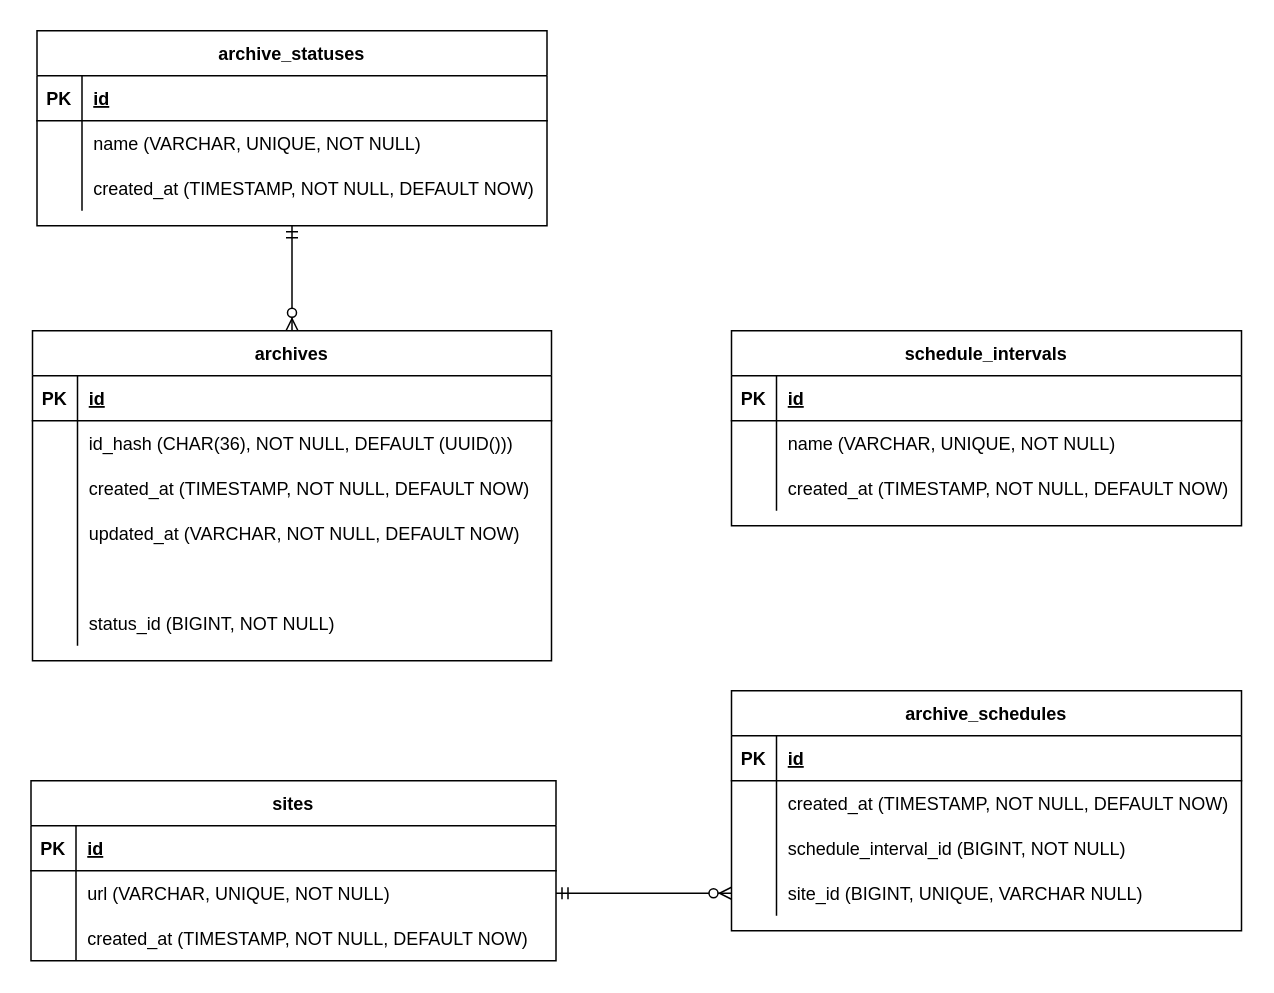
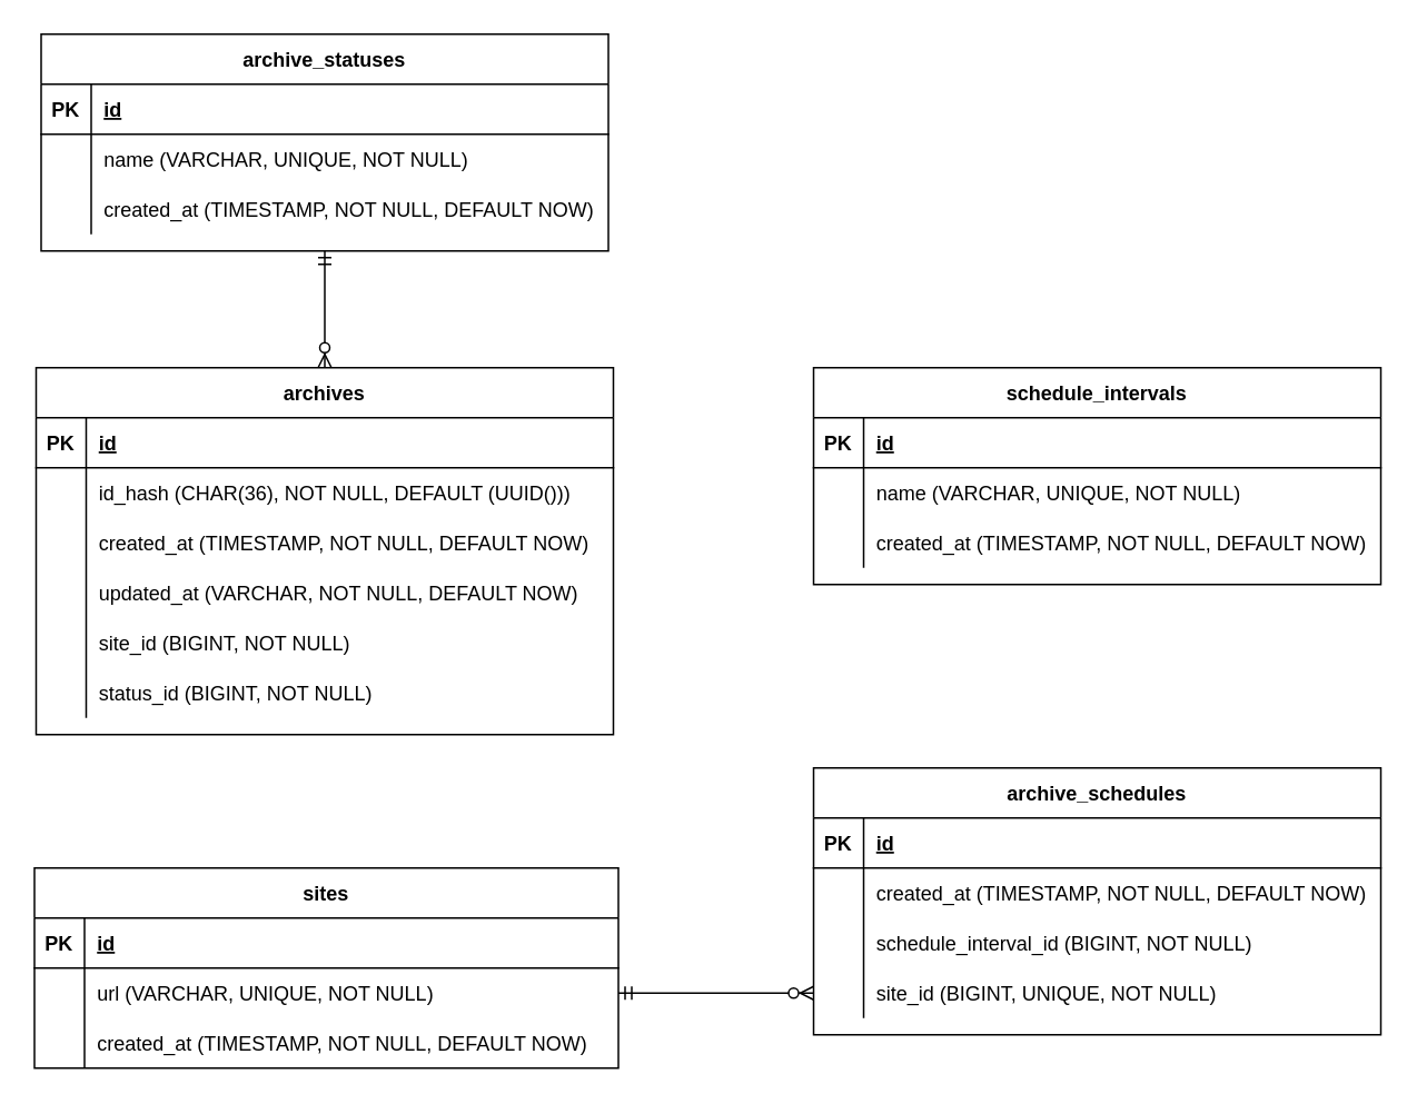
  <mxCell id="0" />
  <mxCell id="1" parent="0" />
  <mxCell id="2" value="archive_schedules" style="shape=table;startSize=30;container=1;collapsible=1;childLayout=tableLayout;fixedRows=1;rowLines=0;fontStyle=1;align=center;resizeLast=1;" vertex="1" parent="1"><mxGeometry x="487" y="460" width="340" height="160" as="geometry" /></mxCell>
  <mxCell id="3" value="" style="shape=partialRectangle;collapsible=0;dropTarget=0;pointerEvents=0;fillColor=none;top=0;left=0;bottom=1;right=0;points=[[0,0.5],[1,0.5]];portConstraint=eastwest;" vertex="1" parent="2"><mxGeometry y="30" width="340" height="30" as="geometry" /></mxCell>
  <mxCell id="4" value="PK" style="shape=partialRectangle;connectable=0;fillColor=none;top=0;left=0;bottom=0;right=0;fontStyle=1;overflow=hidden;" vertex="1" parent="3"><mxGeometry width="30" height="30" as="geometry" /></mxCell>
  <mxCell id="5" value="id" style="shape=partialRectangle;connectable=0;fillColor=none;top=0;left=0;bottom=0;right=0;align=left;spacingLeft=6;fontStyle=5;overflow=hidden;" vertex="1" parent="3"><mxGeometry x="30" width="310" height="30" as="geometry" /></mxCell>
  <mxCell id="6" value="" style="shape=partialRectangle;collapsible=0;dropTarget=0;pointerEvents=0;fillColor=none;top=0;left=0;bottom=0;right=0;points=[[0,0.5],[1,0.5]];portConstraint=eastwest;" vertex="1" parent="2"><mxGeometry y="60" width="340" height="30" as="geometry" /></mxCell>
  <mxCell id="7" value="" style="shape=partialRectangle;connectable=0;fillColor=none;top=0;left=0;bottom=0;right=0;editable=1;overflow=hidden;" vertex="1" parent="6"><mxGeometry width="30" height="30" as="geometry" /></mxCell>
  <mxCell id="8" value="created_at (TIMESTAMP, NOT NULL, DEFAULT NOW)" style="shape=partialRectangle;connectable=0;fillColor=none;top=0;left=0;bottom=0;right=0;align=left;spacingLeft=6;overflow=hidden;" vertex="1" parent="6"><mxGeometry x="30" width="310" height="30" as="geometry" /></mxCell>
  <mxCell id="9" value="" style="shape=partialRectangle;collapsible=0;dropTarget=0;pointerEvents=0;fillColor=none;top=0;left=0;bottom=0;right=0;points=[[0,0.5],[1,0.5]];portConstraint=eastwest;" vertex="1" parent="2"><mxGeometry y="90" width="340" height="30" as="geometry" /></mxCell>
  <mxCell id="10" value="" style="shape=partialRectangle;connectable=0;fillColor=none;top=0;left=0;bottom=0;right=0;editable=1;overflow=hidden;" vertex="1" parent="9"><mxGeometry width="30" height="30" as="geometry" /></mxCell>
  <mxCell id="11" value="schedule_interval_id (BIGINT, NOT NULL)" style="shape=partialRectangle;connectable=0;fillColor=none;top=0;left=0;bottom=0;right=0;align=left;spacingLeft=6;overflow=hidden;" vertex="1" parent="9"><mxGeometry x="30" width="310" height="30" as="geometry" /></mxCell>
  <mxCell id="12" value="" style="shape=partialRectangle;collapsible=0;dropTarget=0;pointerEvents=0;fillColor=none;top=0;left=0;bottom=0;right=0;points=[[0,0.5],[1,0.5]];portConstraint=eastwest;" vertex="1" parent="2"><mxGeometry y="120" width="340" height="30" as="geometry" /></mxCell>
  <mxCell id="13" value="" style="shape=partialRectangle;connectable=0;fillColor=none;top=0;left=0;bottom=0;right=0;editable=1;overflow=hidden;" vertex="1" parent="12"><mxGeometry width="30" height="30" as="geometry" /></mxCell>
- <mxCell id="14" value="site_id (BIGINT, UNIQUE, VARCHAR NULL)" style="shape=partialRectangle;connectable=0;fillColor=none;top=0;left=0;bottom=0;right=0;align=left;spacingLeft=6;overflow=hidden;" vertex="1" parent="12"><mxGeometry x="30" width="310" height="30" as="geometry" /></mxCell>
+ <mxCell id="14" value="site_id (BIGINT, UNIQUE, NOT NULL)" style="shape=partialRectangle;connectable=0;fillColor=none;top=0;left=0;bottom=0;right=0;align=left;spacingLeft=6;overflow=hidden;" vertex="1" parent="12"><mxGeometry x="30" width="310" height="30" as="geometry" /></mxCell>
  <mxCell id="15" value="sites" style="shape=table;startSize=30;container=1;collapsible=1;childLayout=tableLayout;fixedRows=1;rowLines=0;fontStyle=1;align=center;resizeLast=1;" vertex="1" parent="1"><mxGeometry x="20" y="520" width="350" height="120" as="geometry" /></mxCell>
  <mxCell id="16" value="" style="shape=partialRectangle;collapsible=0;dropTarget=0;pointerEvents=0;fillColor=none;top=0;left=0;bottom=1;right=0;points=[[0,0.5],[1,0.5]];portConstraint=eastwest;" vertex="1" parent="15"><mxGeometry y="30" width="350" height="30" as="geometry" /></mxCell>
  <mxCell id="17" value="PK" style="shape=partialRectangle;connectable=0;fillColor=none;top=0;left=0;bottom=0;right=0;fontStyle=1;overflow=hidden;" vertex="1" parent="16"><mxGeometry width="30" height="30" as="geometry" /></mxCell>
  <mxCell id="18" value="id" style="shape=partialRectangle;connectable=0;fillColor=none;top=0;left=0;bottom=0;right=0;align=left;spacingLeft=6;fontStyle=5;overflow=hidden;" vertex="1" parent="16"><mxGeometry x="30" width="320" height="30" as="geometry" /></mxCell>
  <mxCell id="19" value="" style="shape=partialRectangle;collapsible=0;dropTarget=0;pointerEvents=0;fillColor=none;top=0;left=0;bottom=0;right=0;points=[[0,0.5],[1,0.5]];portConstraint=eastwest;" vertex="1" parent="15"><mxGeometry y="60" width="350" height="30" as="geometry" /></mxCell>
  <mxCell id="20" value="" style="shape=partialRectangle;connectable=0;fillColor=none;top=0;left=0;bottom=0;right=0;editable=1;overflow=hidden;" vertex="1" parent="19"><mxGeometry width="30" height="30" as="geometry" /></mxCell>
  <mxCell id="21" value="url (VARCHAR, UNIQUE, NOT NULL)" style="shape=partialRectangle;connectable=0;fillColor=none;top=0;left=0;bottom=0;right=0;align=left;spacingLeft=6;overflow=hidden;" vertex="1" parent="19"><mxGeometry x="30" width="320" height="30" as="geometry" /></mxCell>
  <mxCell id="22" value="" style="shape=partialRectangle;collapsible=0;dropTarget=0;pointerEvents=0;fillColor=none;top=0;left=0;bottom=0;right=0;points=[[0,0.5],[1,0.5]];portConstraint=eastwest;" vertex="1" parent="15"><mxGeometry y="90" width="350" height="30" as="geometry" /></mxCell>
  <mxCell id="23" value="" style="shape=partialRectangle;connectable=0;fillColor=none;top=0;left=0;bottom=0;right=0;editable=1;overflow=hidden;" vertex="1" parent="22"><mxGeometry width="30" height="30" as="geometry" /></mxCell>
  <mxCell id="24" value="created_at (TIMESTAMP, NOT NULL, DEFAULT NOW)" style="shape=partialRectangle;connectable=0;fillColor=none;top=0;left=0;bottom=0;right=0;align=left;spacingLeft=6;overflow=hidden;" vertex="1" parent="22"><mxGeometry x="30" width="320" height="30" as="geometry" /></mxCell>
  <mxCell id="25" value="archive_statuses" style="shape=table;startSize=30;container=1;collapsible=1;childLayout=tableLayout;fixedRows=1;rowLines=0;fontStyle=1;align=center;resizeLast=1;" vertex="1" parent="1"><mxGeometry x="24" y="20" width="340" height="130" as="geometry" /></mxCell>
  <mxCell id="26" value="" style="shape=partialRectangle;collapsible=0;dropTarget=0;pointerEvents=0;fillColor=none;top=0;left=0;bottom=1;right=0;points=[[0,0.5],[1,0.5]];portConstraint=eastwest;" vertex="1" parent="25"><mxGeometry y="30" width="340" height="30" as="geometry" /></mxCell>
  <mxCell id="27" value="PK" style="shape=partialRectangle;connectable=0;fillColor=none;top=0;left=0;bottom=0;right=0;fontStyle=1;overflow=hidden;" vertex="1" parent="26"><mxGeometry width="30" height="30" as="geometry" /></mxCell>
  <mxCell id="28" value="id" style="shape=partialRectangle;connectable=0;fillColor=none;top=0;left=0;bottom=0;right=0;align=left;spacingLeft=6;fontStyle=5;overflow=hidden;" vertex="1" parent="26"><mxGeometry x="30" width="310" height="30" as="geometry" /></mxCell>
  <mxCell id="29" value="" style="shape=partialRectangle;collapsible=0;dropTarget=0;pointerEvents=0;fillColor=none;top=0;left=0;bottom=0;right=0;points=[[0,0.5],[1,0.5]];portConstraint=eastwest;" vertex="1" parent="25"><mxGeometry y="60" width="340" height="30" as="geometry" /></mxCell>
  <mxCell id="30" value="" style="shape=partialRectangle;connectable=0;fillColor=none;top=0;left=0;bottom=0;right=0;editable=1;overflow=hidden;" vertex="1" parent="29"><mxGeometry width="30" height="30" as="geometry" /></mxCell>
  <mxCell id="31" value="name (VARCHAR, UNIQUE, NOT NULL)" style="shape=partialRectangle;connectable=0;fillColor=none;top=0;left=0;bottom=0;right=0;align=left;spacingLeft=6;overflow=hidden;" vertex="1" parent="29"><mxGeometry x="30" width="310" height="30" as="geometry" /></mxCell>
  <mxCell id="32" value="" style="shape=partialRectangle;collapsible=0;dropTarget=0;pointerEvents=0;fillColor=none;top=0;left=0;bottom=0;right=0;points=[[0,0.5],[1,0.5]];portConstraint=eastwest;" vertex="1" parent="25"><mxGeometry y="90" width="340" height="30" as="geometry" /></mxCell>
  <mxCell id="33" value="" style="shape=partialRectangle;connectable=0;fillColor=none;top=0;left=0;bottom=0;right=0;editable=1;overflow=hidden;" vertex="1" parent="32"><mxGeometry width="30" height="30" as="geometry" /></mxCell>
  <mxCell id="34" value="created_at (TIMESTAMP, NOT NULL, DEFAULT NOW)" style="shape=partialRectangle;connectable=0;fillColor=none;top=0;left=0;bottom=0;right=0;align=left;spacingLeft=6;overflow=hidden;" vertex="1" parent="32"><mxGeometry x="30" width="310" height="30" as="geometry" /></mxCell>
  <mxCell id="35" value="archives" style="shape=table;startSize=30;container=1;collapsible=1;childLayout=tableLayout;fixedRows=1;rowLines=0;fontStyle=1;align=center;resizeLast=1;" vertex="1" parent="1"><mxGeometry x="21" y="220" width="346" height="220" as="geometry" /></mxCell>
  <mxCell id="36" value="" style="shape=partialRectangle;collapsible=0;dropTarget=0;pointerEvents=0;fillColor=none;top=0;left=0;bottom=1;right=0;points=[[0,0.5],[1,0.5]];portConstraint=eastwest;" vertex="1" parent="35"><mxGeometry y="30" width="346" height="30" as="geometry" /></mxCell>
  <mxCell id="37" value="PK" style="shape=partialRectangle;connectable=0;fillColor=none;top=0;left=0;bottom=0;right=0;fontStyle=1;overflow=hidden;" vertex="1" parent="36"><mxGeometry width="30" height="30" as="geometry" /></mxCell>
  <mxCell id="38" value="id" style="shape=partialRectangle;connectable=0;fillColor=none;top=0;left=0;bottom=0;right=0;align=left;spacingLeft=6;fontStyle=5;overflow=hidden;" vertex="1" parent="36"><mxGeometry x="30" width="316" height="30" as="geometry" /></mxCell>
  <mxCell id="39" value="" style="shape=partialRectangle;collapsible=0;dropTarget=0;pointerEvents=0;fillColor=none;top=0;left=0;bottom=0;right=0;points=[[0,0.5],[1,0.5]];portConstraint=eastwest;" vertex="1" parent="35"><mxGeometry y="60" width="346" height="30" as="geometry" /></mxCell>
  <mxCell id="40" value="" style="shape=partialRectangle;connectable=0;fillColor=none;top=0;left=0;bottom=0;right=0;editable=1;overflow=hidden;" vertex="1" parent="39"><mxGeometry width="30" height="30" as="geometry" /></mxCell>
  <mxCell id="41" value="id_hash (CHAR(36), NOT NULL, DEFAULT (UUID()))" style="shape=partialRectangle;connectable=0;fillColor=none;top=0;left=0;bottom=0;right=0;align=left;spacingLeft=6;overflow=hidden;" vertex="1" parent="39"><mxGeometry x="30" width="316" height="30" as="geometry" /></mxCell>
  <mxCell id="42" value="" style="shape=partialRectangle;collapsible=0;dropTarget=0;pointerEvents=0;fillColor=none;top=0;left=0;bottom=0;right=0;points=[[0,0.5],[1,0.5]];portConstraint=eastwest;" vertex="1" parent="35"><mxGeometry y="90" width="346" height="30" as="geometry" /></mxCell>
  <mxCell id="43" value="" style="shape=partialRectangle;connectable=0;fillColor=none;top=0;left=0;bottom=0;right=0;editable=1;overflow=hidden;" vertex="1" parent="42"><mxGeometry width="30" height="30" as="geometry" /></mxCell>
  <mxCell id="44" value="created_at (TIMESTAMP, NOT NULL, DEFAULT NOW)" style="shape=partialRectangle;connectable=0;fillColor=none;top=0;left=0;bottom=0;right=0;align=left;spacingLeft=6;overflow=hidden;" vertex="1" parent="42"><mxGeometry x="30" width="316" height="30" as="geometry" /></mxCell>
  <mxCell id="45" value="" style="shape=partialRectangle;collapsible=0;dropTarget=0;pointerEvents=0;fillColor=none;top=0;left=0;bottom=0;right=0;points=[[0,0.5],[1,0.5]];portConstraint=eastwest;" vertex="1" parent="35"><mxGeometry y="120" width="346" height="30" as="geometry" /></mxCell>
  <mxCell id="46" value="" style="shape=partialRectangle;connectable=0;fillColor=none;top=0;left=0;bottom=0;right=0;editable=1;overflow=hidden;" vertex="1" parent="45"><mxGeometry width="30" height="30" as="geometry" /></mxCell>
  <mxCell id="47" value="updated_at (VARCHAR, NOT NULL, DEFAULT NOW)" style="shape=partialRectangle;connectable=0;fillColor=none;top=0;left=0;bottom=0;right=0;align=left;spacingLeft=6;overflow=hidden;" vertex="1" parent="45"><mxGeometry x="30" width="316" height="30" as="geometry" /></mxCell>
  <mxCell id="48" value="" style="shape=partialRectangle;collapsible=0;dropTarget=0;pointerEvents=0;fillColor=none;top=0;left=0;bottom=0;right=0;points=[[0,0.5],[1,0.5]];portConstraint=eastwest;" vertex="1" parent="35"><mxGeometry y="150" width="346" height="30" as="geometry" /></mxCell>
  <mxCell id="49" value="" style="shape=partialRectangle;connectable=0;fillColor=none;top=0;left=0;bottom=0;right=0;editable=1;overflow=hidden;" vertex="1" parent="48"><mxGeometry width="30" height="30" as="geometry" /></mxCell>
+ <mxCell id="50" value="site_id (BIGINT, NOT NULL)" style="shape=partialRectangle;connectable=0;fillColor=none;top=0;left=0;bottom=0;right=0;align=left;spacingLeft=6;overflow=hidden;" vertex="1" parent="48"><mxGeometry x="30" width="316" height="30" as="geometry" /></mxCell>
  <mxCell id="51" value="" style="shape=partialRectangle;collapsible=0;dropTarget=0;pointerEvents=0;fillColor=none;top=0;left=0;bottom=0;right=0;points=[[0,0.5],[1,0.5]];portConstraint=eastwest;" vertex="1" parent="35"><mxGeometry y="180" width="346" height="30" as="geometry" /></mxCell>
  <mxCell id="52" value="" style="shape=partialRectangle;connectable=0;fillColor=none;top=0;left=0;bottom=0;right=0;editable=1;overflow=hidden;" vertex="1" parent="51"><mxGeometry width="30" height="30" as="geometry" /></mxCell>
  <mxCell id="53" value="status_id (BIGINT, NOT NULL)" style="shape=partialRectangle;connectable=0;fillColor=none;top=0;left=0;bottom=0;right=0;align=left;spacingLeft=6;overflow=hidden;" vertex="1" parent="51"><mxGeometry x="30" width="316" height="30" as="geometry" /></mxCell>
  <mxCell id="54" value="schedule_intervals" style="shape=table;startSize=30;container=1;collapsible=1;childLayout=tableLayout;fixedRows=1;rowLines=0;fontStyle=1;align=center;resizeLast=1;" vertex="1" parent="1"><mxGeometry x="487" y="220" width="340" height="130" as="geometry" /></mxCell>
  <mxCell id="55" value="" style="shape=partialRectangle;collapsible=0;dropTarget=0;pointerEvents=0;fillColor=none;top=0;left=0;bottom=1;right=0;points=[[0,0.5],[1,0.5]];portConstraint=eastwest;" vertex="1" parent="54"><mxGeometry y="30" width="340" height="30" as="geometry" /></mxCell>
  <mxCell id="56" value="PK" style="shape=partialRectangle;connectable=0;fillColor=none;top=0;left=0;bottom=0;right=0;fontStyle=1;overflow=hidden;" vertex="1" parent="55"><mxGeometry width="30" height="30" as="geometry" /></mxCell>
  <mxCell id="57" value="id" style="shape=partialRectangle;connectable=0;fillColor=none;top=0;left=0;bottom=0;right=0;align=left;spacingLeft=6;fontStyle=5;overflow=hidden;" vertex="1" parent="55"><mxGeometry x="30" width="310" height="30" as="geometry" /></mxCell>
  <mxCell id="58" value="" style="shape=partialRectangle;collapsible=0;dropTarget=0;pointerEvents=0;fillColor=none;top=0;left=0;bottom=0;right=0;points=[[0,0.5],[1,0.5]];portConstraint=eastwest;" vertex="1" parent="54"><mxGeometry y="60" width="340" height="30" as="geometry" /></mxCell>
  <mxCell id="59" value="" style="shape=partialRectangle;connectable=0;fillColor=none;top=0;left=0;bottom=0;right=0;editable=1;overflow=hidden;" vertex="1" parent="58"><mxGeometry width="30" height="30" as="geometry" /></mxCell>
  <mxCell id="60" value="name (VARCHAR, UNIQUE, NOT NULL)" style="shape=partialRectangle;connectable=0;fillColor=none;top=0;left=0;bottom=0;right=0;align=left;spacingLeft=6;overflow=hidden;" vertex="1" parent="58"><mxGeometry x="30" width="310" height="30" as="geometry" /></mxCell>
  <mxCell id="61" value="" style="shape=partialRectangle;collapsible=0;dropTarget=0;pointerEvents=0;fillColor=none;top=0;left=0;bottom=0;right=0;points=[[0,0.5],[1,0.5]];portConstraint=eastwest;" vertex="1" parent="54"><mxGeometry y="90" width="340" height="30" as="geometry" /></mxCell>
  <mxCell id="62" value="" style="shape=partialRectangle;connectable=0;fillColor=none;top=0;left=0;bottom=0;right=0;editable=1;overflow=hidden;" vertex="1" parent="61"><mxGeometry width="30" height="30" as="geometry" /></mxCell>
  <mxCell id="63" value="created_at (TIMESTAMP, NOT NULL, DEFAULT NOW)" style="shape=partialRectangle;connectable=0;fillColor=none;top=0;left=0;bottom=0;right=0;align=left;spacingLeft=6;overflow=hidden;" vertex="1" parent="61"><mxGeometry x="30" width="310" height="30" as="geometry" /></mxCell>
  <mxCell id="64" value="" style="fontSize=12;html=1;endArrow=ERzeroToMany;startArrow=ERmandOne;exitX=0.5;exitY=1;exitDx=0;exitDy=0;entryX=0.5;entryY=0;entryDx=0;entryDy=0;" edge="1" parent="1" source="25" target="35"><mxGeometry width="100" height="100" relative="1" as="geometry"><mxPoint x="330" y="450" as="sourcePoint" /><mxPoint x="430" y="350" as="targetPoint" /></mxGeometry></mxCell>
  <mxCell id="65" value="" style="fontSize=12;html=1;endArrow=ERzeroToMany;startArrow=ERmandOne;exitX=1;exitY=0.5;exitDx=0;exitDy=0;entryX=0;entryY=0.5;entryDx=0;entryDy=0;" edge="1" parent="1" source="19" target="12"><mxGeometry width="100" height="100" relative="1" as="geometry"><mxPoint x="204" y="160" as="sourcePoint" /><mxPoint x="204" y="230" as="targetPoint" /></mxGeometry></mxCell>
